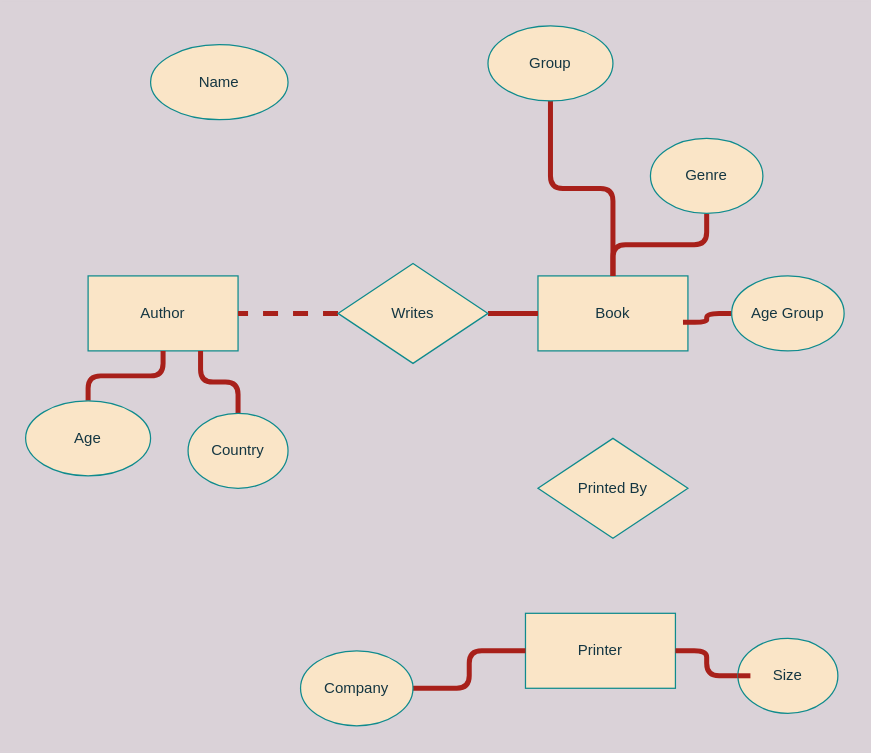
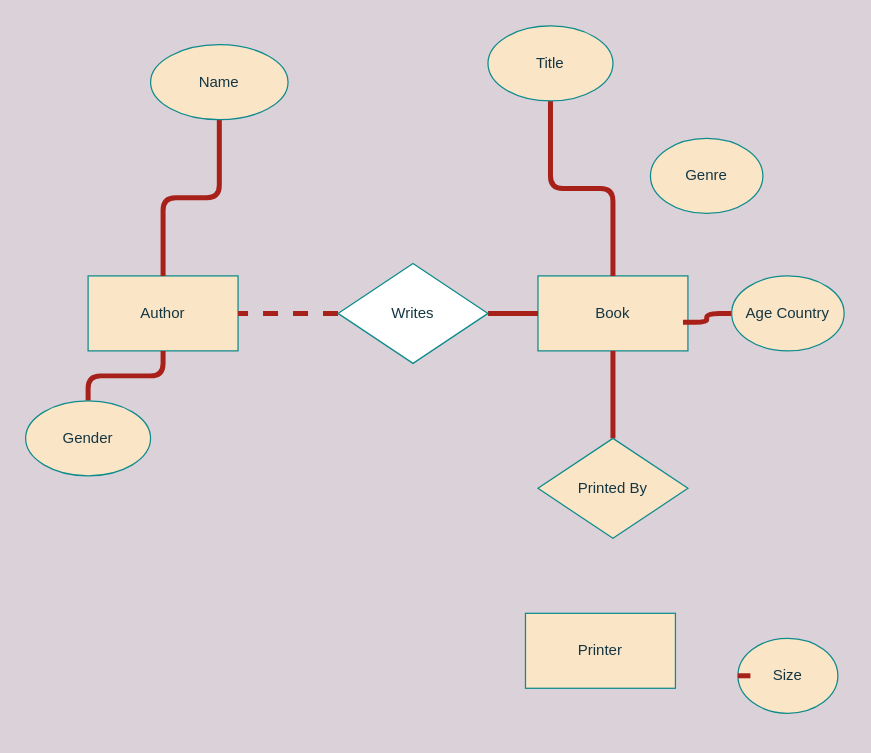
  <mxCell id="0" />
  <mxCell id="1" parent="0" />
  <mxCell id="2" value="Author" style="rounded=0;whiteSpace=wrap;html=1;sketch=0;fontColor=#143642;strokeColor=#0F8B8D;fillColor=#FAE5C7;" vertex="1" parent="1"><mxGeometry x="70" y="220" width="120" height="60" as="geometry" /></mxCell>
  <mxCell id="3" value="Book" style="rounded=0;whiteSpace=wrap;html=1;sketch=0;fontColor=#143642;strokeColor=#0F8B8D;fillColor=#FAE5C7;" vertex="1" parent="1"><mxGeometry x="430" y="220" width="120" height="60" as="geometry" /></mxCell>
  <mxCell id="4" value="" style="edgeStyle=orthogonalEdgeStyle;curved=0;rounded=1;sketch=0;orthogonalLoop=1;jettySize=auto;html=1;fontColor=#143642;strokeColor=#A8201A;fillColor=#FAE5C7;strokeWidth=4;endArrow=none;endFill=0;dashed=1;" edge="1" parent="1" source="6" target="2"><mxGeometry relative="1" as="geometry" /></mxCell>
  <mxCell id="5" value="" style="edgeStyle=orthogonalEdgeStyle;curved=0;rounded=1;sketch=0;orthogonalLoop=1;jettySize=auto;html=1;fontColor=#143642;endArrow=none;endFill=0;strokeColor=#A8201A;strokeWidth=4;fillColor=#FAE5C7;" edge="1" parent="1" source="6" target="3"><mxGeometry relative="1" as="geometry" /></mxCell>
- <mxCell id="6" value="Writes" style="rhombus;whiteSpace=wrap;html=1;rounded=0;sketch=0;fontColor=#143642;strokeColor=#0F8B8D;fillColor=#FAE5C7;" vertex="1" parent="1"><mxGeometry x="270" y="210" width="120" height="80" as="geometry" /></mxCell>
+ <mxCell id="6" value="Writes" style="rhombus;whiteSpace=wrap;html=1;rounded=0;sketch=0;fontColor=#143642;strokeColor=#0F8B8D;fillColor=#ffffff;" vertex="1" parent="1"><mxGeometry x="270" y="210" width="120" height="80" as="geometry" /></mxCell>
+ <mxCell id="7" value="" style="edgeStyle=orthogonalEdgeStyle;curved=0;rounded=1;sketch=0;orthogonalLoop=1;jettySize=auto;html=1;fontColor=#143642;endArrow=none;endFill=0;strokeColor=#A8201A;strokeWidth=4;fillColor=#FAE5C7;" edge="1" parent="1" source="8" target="2"><mxGeometry relative="1" as="geometry" /></mxCell>
  <mxCell id="8" value="Name" style="ellipse;whiteSpace=wrap;html=1;rounded=0;sketch=0;fontColor=#143642;strokeColor=#0F8B8D;fillColor=#FAE5C7;" vertex="1" parent="1"><mxGeometry x="120" y="35" width="110" height="60" as="geometry" /></mxCell>
  <mxCell id="9" value="" style="edgeStyle=orthogonalEdgeStyle;curved=0;rounded=1;sketch=0;orthogonalLoop=1;jettySize=auto;html=1;fontColor=#143642;endArrow=none;endFill=0;strokeColor=#A8201A;strokeWidth=4;fillColor=#FAE5C7;" edge="1" parent="1" source="10" target="2"><mxGeometry relative="1" as="geometry" /></mxCell>
- <mxCell id="10" value="Age" style="ellipse;whiteSpace=wrap;html=1;rounded=0;sketch=0;fontColor=#143642;strokeColor=#0F8B8D;fillColor=#FAE5C7;" vertex="1" parent="1"><mxGeometry x="20" y="320" width="100" height="60" as="geometry" /></mxCell>
- <mxCell id="11" style="edgeStyle=orthogonalEdgeStyle;curved=0;rounded=1;sketch=0;orthogonalLoop=1;jettySize=auto;html=1;entryX=0.75;entryY=1;entryDx=0;entryDy=0;fontColor=#143642;endArrow=none;endFill=0;strokeColor=#A8201A;strokeWidth=4;fillColor=#FAE5C7;" edge="1" parent="1" source="12" target="2"><mxGeometry relative="1" as="geometry" /></mxCell>
- <mxCell id="12" value="Country" style="ellipse;whiteSpace=wrap;html=1;rounded=0;sketch=0;fontColor=#143642;strokeColor=#0F8B8D;fillColor=#FAE5C7;" vertex="1" parent="1"><mxGeometry x="150" y="330" width="80" height="60" as="geometry" /></mxCell>
+ <mxCell id="10" value="Gender" style="ellipse;whiteSpace=wrap;html=1;rounded=0;sketch=0;fontColor=#143642;strokeColor=#0F8B8D;fillColor=#FAE5C7;" vertex="1" parent="1"><mxGeometry x="20" y="320" width="100" height="60" as="geometry" /></mxCell>
  <mxCell id="13" value="" style="edgeStyle=orthogonalEdgeStyle;curved=0;rounded=1;sketch=0;orthogonalLoop=1;jettySize=auto;html=1;fontColor=#143642;endArrow=none;endFill=0;strokeColor=#A8201A;strokeWidth=4;fillColor=#FAE5C7;" edge="1" parent="1" source="14" target="3"><mxGeometry relative="1" as="geometry" /></mxCell>
- <mxCell id="14" value="Group" style="ellipse;whiteSpace=wrap;html=1;rounded=0;sketch=0;fontColor=#143642;strokeColor=#0F8B8D;fillColor=#FAE5C7;" vertex="1" parent="1"><mxGeometry x="390" y="20" width="100" height="60" as="geometry" /></mxCell>
- <mxCell id="15" value="" style="edgeStyle=orthogonalEdgeStyle;curved=0;rounded=1;sketch=0;orthogonalLoop=1;jettySize=auto;html=1;fontColor=#143642;endArrow=none;endFill=0;strokeColor=#A8201A;strokeWidth=4;fillColor=#FAE5C7;" edge="1" parent="1" source="16" target="3"><mxGeometry relative="1" as="geometry" /></mxCell>
+ <mxCell id="14" value="Title" style="ellipse;whiteSpace=wrap;html=1;rounded=0;sketch=0;fontColor=#143642;strokeColor=#0F8B8D;fillColor=#FAE5C7;" vertex="1" parent="1"><mxGeometry x="390" y="20" width="100" height="60" as="geometry" /></mxCell>
  <mxCell id="16" value="Genre" style="ellipse;whiteSpace=wrap;html=1;rounded=0;sketch=0;fontColor=#143642;strokeColor=#0F8B8D;fillColor=#FAE5C7;" vertex="1" parent="1"><mxGeometry x="520" y="110" width="90" height="60" as="geometry" /></mxCell>
  <mxCell id="17" style="edgeStyle=orthogonalEdgeStyle;curved=0;rounded=1;sketch=0;orthogonalLoop=1;jettySize=auto;html=1;entryX=0.967;entryY=0.617;entryDx=0;entryDy=0;fontColor=#143642;endArrow=none;endFill=0;strokeColor=#A8201A;strokeWidth=4;fillColor=#FAE5C7;entryPerimeter=0;" edge="1" parent="1" source="18" target="3"><mxGeometry relative="1" as="geometry" /></mxCell>
- <mxCell id="18" value="Age Group" style="ellipse;whiteSpace=wrap;html=1;rounded=0;sketch=0;fontColor=#143642;strokeColor=#0F8B8D;fillColor=#FAE5C7;" vertex="1" parent="1"><mxGeometry x="585" y="220" width="90" height="60" as="geometry" /></mxCell>
+ <mxCell id="18" value="Age Country" style="ellipse;whiteSpace=wrap;html=1;rounded=0;sketch=0;fontColor=#143642;strokeColor=#0F8B8D;fillColor=#FAE5C7;" vertex="1" parent="1"><mxGeometry x="585" y="220" width="90" height="60" as="geometry" /></mxCell>
  <mxCell id="19" value="Printer" style="rounded=0;whiteSpace=wrap;html=1;sketch=0;fontColor=#143642;strokeColor=#0F8B8D;fillColor=#FAE5C7;" vertex="1" parent="1"><mxGeometry x="420" y="490" width="120" height="60" as="geometry" /></mxCell>
+ <mxCell id="20" value="" style="edgeStyle=orthogonalEdgeStyle;curved=0;rounded=1;sketch=0;orthogonalLoop=1;jettySize=auto;html=1;fontColor=#143642;endArrow=none;endFill=0;strokeColor=#A8201A;strokeWidth=4;fillColor=#FAE5C7;" edge="1" parent="1" source="21" target="3"><mxGeometry relative="1" as="geometry" /></mxCell>
  <mxCell id="21" value="Printed By" style="rhombus;whiteSpace=wrap;html=1;rounded=0;sketch=0;fontColor=#143642;strokeColor=#0F8B8D;fillColor=#FAE5C7;" vertex="1" parent="1"><mxGeometry x="430" y="350" width="120" height="80" as="geometry" /></mxCell>
- <mxCell id="22" value="" style="edgeStyle=orthogonalEdgeStyle;curved=0;rounded=1;sketch=0;orthogonalLoop=1;jettySize=auto;html=1;fontColor=#143642;endArrow=none;endFill=0;strokeColor=#A8201A;strokeWidth=4;fillColor=#FAE5C7;" edge="1" parent="1" source="23" target="19"><mxGeometry relative="1" as="geometry" /></mxCell>
- <mxCell id="23" value="Company" style="ellipse;whiteSpace=wrap;html=1;rounded=0;sketch=0;fontColor=#143642;strokeColor=#0F8B8D;fillColor=#FAE5C7;" vertex="1" parent="1"><mxGeometry x="240" y="520" width="90" height="60" as="geometry" /></mxCell>
- <mxCell id="24" value="" style="edgeStyle=orthogonalEdgeStyle;curved=0;rounded=1;sketch=0;orthogonalLoop=1;jettySize=auto;html=1;fontColor=#143642;endArrow=none;endFill=0;strokeColor=#A8201A;strokeWidth=4;fillColor=#FAE5C7;" edge="1" parent="1" source="25" target="19"><mxGeometry relative="1" as="geometry" /></mxCell>
  <mxCell id="25" value="Size" style="ellipse;whiteSpace=wrap;html=1;rounded=0;sketch=0;fontColor=#143642;strokeColor=#0F8B8D;fillColor=#FAE5C7;" vertex="1" parent="1"><mxGeometry x="590" y="510" width="80" height="60" as="geometry" /></mxCell>
  <mxCell id="26" style="edgeStyle=orthogonalEdgeStyle;curved=0;rounded=1;sketch=0;orthogonalLoop=1;jettySize=auto;html=1;exitX=0;exitY=0.5;exitDx=0;exitDy=0;entryX=0.125;entryY=0.5;entryDx=0;entryDy=0;entryPerimeter=0;fontColor=#143642;endArrow=none;endFill=0;strokeColor=#A8201A;strokeWidth=4;fillColor=#FAE5C7;" edge="1" parent="1" source="25" target="25"><mxGeometry relative="1" as="geometry" /></mxCell>
